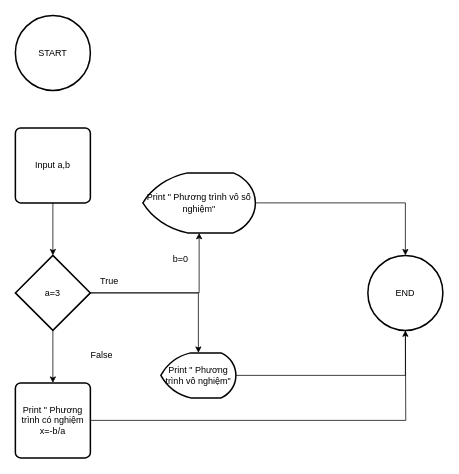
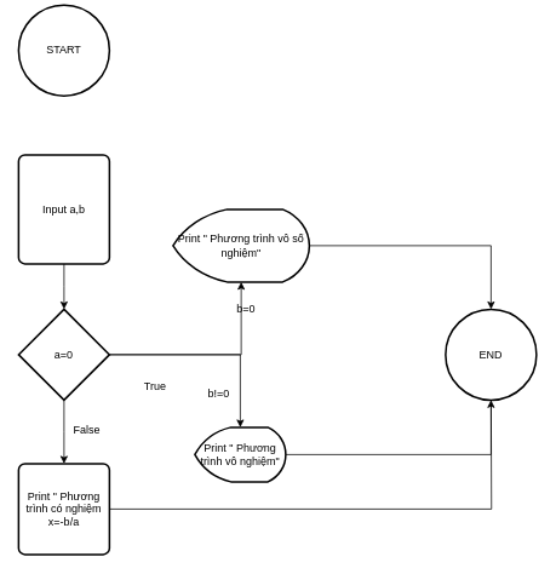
  <mxCell id="0" />
  <mxCell id="1" parent="0" />
- <mxCell id="2" value="START" style="strokeWidth=2;html=1;shape=mxgraph.flowchart.start_2;whiteSpace=wrap;" parent="1" vertex="1"><mxGeometry x="20" y="20" width="100" height="100" as="geometry" /></mxCell>
+ <mxCell id="2" value="START" style="strokeWidth=2;html=1;shape=mxgraph.flowchart.start_2;whiteSpace=wrap;" parent="1" vertex="1"><mxGeometry x="20" y="5" width="100" height="100" as="geometry" /></mxCell>
  <mxCell id="3" style="edgeStyle=orthogonalEdgeStyle;rounded=0;orthogonalLoop=1;jettySize=auto;html=1;" parent="1" source="4" edge="1"><mxGeometry relative="1" as="geometry"><mxPoint x="70" y="340" as="targetPoint" /></mxGeometry></mxCell>
- <mxCell id="4" value="Input a,b" style="rounded=1;whiteSpace=wrap;html=1;absoluteArcSize=1;arcSize=14;strokeWidth=2;" parent="1" vertex="1"><mxGeometry x="20" y="170" width="100" height="100" as="geometry" /></mxCell>
+ <mxCell id="4" value="Input a,b" style="rounded=1;whiteSpace=wrap;html=1;absoluteArcSize=1;arcSize=14;strokeWidth=2;" parent="1" vertex="1"><mxGeometry x="20" y="170" width="100" height="120" as="geometry" /></mxCell>
  <mxCell id="5" style="edgeStyle=orthogonalEdgeStyle;rounded=0;orthogonalLoop=1;jettySize=auto;html=1;" edge="1" parent="1" source="6"><mxGeometry relative="1" as="geometry"><mxPoint x="70" y="510" as="targetPoint" /></mxGeometry></mxCell>
- <mxCell id="6" value="a=3" style="strokeWidth=2;html=1;shape=mxgraph.flowchart.decision;whiteSpace=wrap;" vertex="1" parent="1"><mxGeometry x="20" y="340" width="100" height="100" as="geometry" /></mxCell>
- <mxCell id="7" value="b=0" style="text;html=1;align=center;verticalAlign=middle;resizable=0;points=[];autosize=1;strokeColor=none;fillColor=none;" vertex="1" parent="1"><mxGeometry x="220" y="330" width="40" height="30" as="geometry" /></mxCell>
+ <mxCell id="6" value="a=0" style="strokeWidth=2;html=1;shape=mxgraph.flowchart.decision;whiteSpace=wrap;" vertex="1" parent="1"><mxGeometry x="20" y="340" width="100" height="100" as="geometry" /></mxCell>
+ <mxCell id="7" value="b=0" style="text;html=1;align=center;verticalAlign=middle;resizable=0;points=[];autosize=1;strokeColor=none;fillColor=none;" vertex="1" parent="1"><mxGeometry x="250" y="325" width="40" height="30" as="geometry" /></mxCell>
  <mxCell id="8" value="Print &quot; Phương trình vô số nghiệm&quot;" style="strokeWidth=2;html=1;shape=mxgraph.flowchart.display;whiteSpace=wrap;" vertex="1" parent="1"><mxGeometry x="190" y="230" width="150" height="80" as="geometry" /></mxCell>
  <mxCell id="9" style="edgeStyle=orthogonalEdgeStyle;rounded=0;orthogonalLoop=1;jettySize=auto;html=1;entryX=0.5;entryY=1;entryDx=0;entryDy=0;entryPerimeter=0;" edge="1" parent="1" source="6" target="8"><mxGeometry relative="1" as="geometry" /></mxCell>
+ <mxCell id="10" value="b!=0" style="text;html=1;align=center;verticalAlign=middle;resizable=0;points=[];autosize=1;strokeColor=none;fillColor=none;" vertex="1" parent="1"><mxGeometry x="215" y="418" width="50" height="30" as="geometry" /></mxCell>
  <mxCell id="11" style="edgeStyle=orthogonalEdgeStyle;rounded=0;orthogonalLoop=1;jettySize=auto;html=1;" edge="1" parent="1" source="12" target="18"><mxGeometry relative="1" as="geometry"><mxPoint x="540" y="420" as="targetPoint" /></mxGeometry></mxCell>
  <mxCell id="12" value="Print &quot; Phương trình vô nghiệm&quot;" style="strokeWidth=2;html=1;shape=mxgraph.flowchart.display;whiteSpace=wrap;" vertex="1" parent="1"><mxGeometry x="214" y="470" width="100" height="60" as="geometry" /></mxCell>
  <mxCell id="13" style="edgeStyle=orthogonalEdgeStyle;rounded=0;orthogonalLoop=1;jettySize=auto;html=1;entryX=0.5;entryY=0;entryDx=0;entryDy=0;entryPerimeter=0;" edge="1" parent="1" source="6" target="12"><mxGeometry relative="1" as="geometry" /></mxCell>
- <mxCell id="14" value="True" style="text;html=1;align=center;verticalAlign=middle;resizable=0;points=[];autosize=1;strokeColor=none;fillColor=none;" vertex="1" parent="1"><mxGeometry x="120" y="360" width="50" height="30" as="geometry" /></mxCell>
- <mxCell id="15" value="False" style="text;html=1;align=center;verticalAlign=middle;resizable=0;points=[];autosize=1;strokeColor=none;fillColor=none;" vertex="1" parent="1"><mxGeometry x="110" y="458" width="50" height="30" as="geometry" /></mxCell>
+ <mxCell id="14" value="True" style="text;html=1;align=center;verticalAlign=middle;resizable=0;points=[];autosize=1;strokeColor=none;fillColor=none;" vertex="1" parent="1"><mxGeometry x="145" y="410" width="50" height="30" as="geometry" /></mxCell>
+ <mxCell id="15" value="False" style="text;html=1;align=center;verticalAlign=middle;resizable=0;points=[];autosize=1;strokeColor=none;fillColor=none;" vertex="1" parent="1"><mxGeometry x="70" y="458" width="50" height="30" as="geometry" /></mxCell>
  <mxCell id="16" style="edgeStyle=orthogonalEdgeStyle;rounded=0;orthogonalLoop=1;jettySize=auto;html=1;" edge="1" parent="1" source="17"><mxGeometry relative="1" as="geometry"><mxPoint x="540" y="420" as="targetPoint" /></mxGeometry></mxCell>
  <mxCell id="17" value="Print &quot; Phương trình có nghiệm x=-b/a" style="rounded=1;whiteSpace=wrap;html=1;absoluteArcSize=1;arcSize=14;strokeWidth=2;" vertex="1" parent="1"><mxGeometry x="20" y="510" width="100" height="100" as="geometry" /></mxCell>
  <mxCell id="18" value="END" style="strokeWidth=2;html=1;shape=mxgraph.flowchart.start_2;whiteSpace=wrap;" vertex="1" parent="1"><mxGeometry x="490" y="340" width="100" height="100" as="geometry" /></mxCell>
  <mxCell id="19" style="edgeStyle=orthogonalEdgeStyle;rounded=0;orthogonalLoop=1;jettySize=auto;html=1;entryX=0.5;entryY=0;entryDx=0;entryDy=0;entryPerimeter=0;" edge="1" parent="1" source="8" target="18"><mxGeometry relative="1" as="geometry" /></mxCell>
